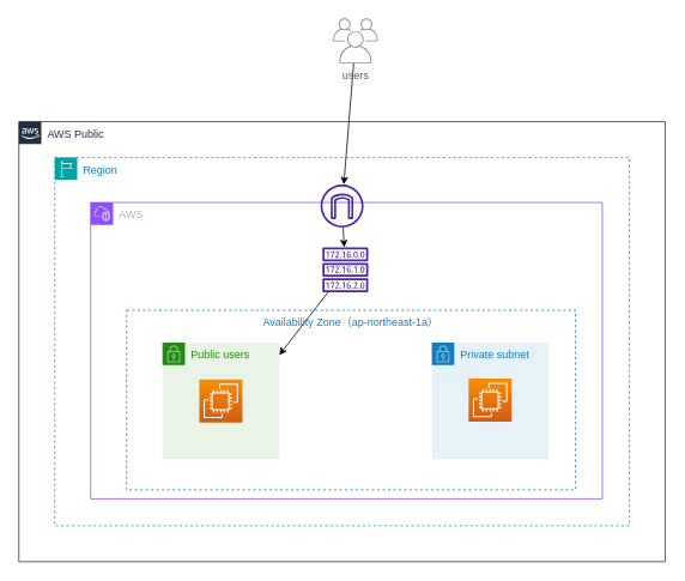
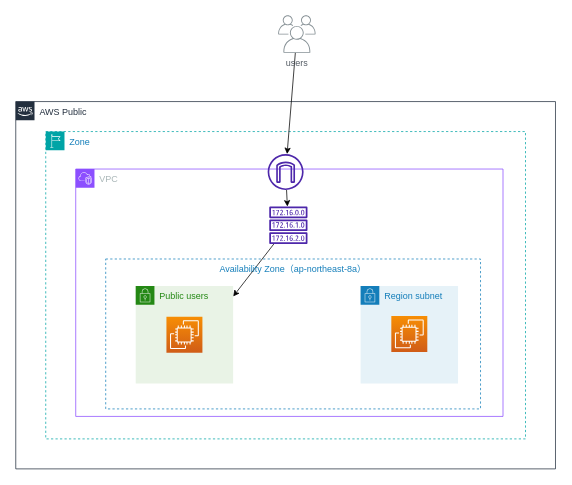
  <mxCell id="0" />
  <mxCell id="1" parent="0" />
  <mxCell id="2" value="AWS Public" style="points=[[0,0],[0.25,0],[0.5,0],[0.75,0],[1,0],[1,0.25],[1,0.5],[1,0.75],[1,1],[0.75,1],[0.5,1],[0.25,1],[0,1],[0,0.75],[0,0.5],[0,0.25]];outlineConnect=0;gradientColor=none;html=1;whiteSpace=wrap;fontSize=12;fontStyle=0;container=1;pointerEvents=0;collapsible=0;recursiveResize=0;shape=mxgraph.aws4.group;grIcon=mxgraph.aws4.group_aws_cloud_alt;strokeColor=#232F3E;fillColor=none;verticalAlign=top;align=left;spacingLeft=30;fontColor=#232F3E;dashed=0;" parent="1" vertex="1"><mxGeometry x="20" y="135" width="720" height="490" as="geometry" /></mxCell>
- <mxCell id="3" value="Region" style="points=[[0,0],[0.25,0],[0.5,0],[0.75,0],[1,0],[1,0.25],[1,0.5],[1,0.75],[1,1],[0.75,1],[0.5,1],[0.25,1],[0,1],[0,0.75],[0,0.5],[0,0.25]];outlineConnect=0;gradientColor=none;html=1;whiteSpace=wrap;fontSize=12;fontStyle=0;container=1;pointerEvents=0;collapsible=0;recursiveResize=0;shape=mxgraph.aws4.group;grIcon=mxgraph.aws4.group_region;strokeColor=#00A4A6;fillColor=none;verticalAlign=top;align=left;spacingLeft=30;fontColor=#147EBA;dashed=1;" parent="2" vertex="1"><mxGeometry x="40" y="40" width="640" height="410" as="geometry" /></mxCell>
- <mxCell id="4" value="AWS" style="points=[[0,0],[0.25,0],[0.5,0],[0.75,0],[1,0],[1,0.25],[1,0.5],[1,0.75],[1,1],[0.75,1],[0.5,1],[0.25,1],[0,1],[0,0.75],[0,0.5],[0,0.25]];outlineConnect=0;gradientColor=none;html=1;whiteSpace=wrap;fontSize=12;fontStyle=0;container=1;pointerEvents=0;collapsible=0;recursiveResize=0;shape=mxgraph.aws4.group;grIcon=mxgraph.aws4.group_vpc2;strokeColor=#8C4FFF;fillColor=none;verticalAlign=top;align=left;spacingLeft=30;fontColor=#AAB7B8;dashed=0;" parent="3" vertex="1"><mxGeometry x="40" y="50" width="570" height="330" as="geometry" /></mxCell>
+ <mxCell id="3" value="Zone" style="points=[[0,0],[0.25,0],[0.5,0],[0.75,0],[1,0],[1,0.25],[1,0.5],[1,0.75],[1,1],[0.75,1],[0.5,1],[0.25,1],[0,1],[0,0.75],[0,0.5],[0,0.25]];outlineConnect=0;gradientColor=none;html=1;whiteSpace=wrap;fontSize=12;fontStyle=0;container=1;pointerEvents=0;collapsible=0;recursiveResize=0;shape=mxgraph.aws4.group;grIcon=mxgraph.aws4.group_region;strokeColor=#00A4A6;fillColor=none;verticalAlign=top;align=left;spacingLeft=30;fontColor=#147EBA;dashed=1;" parent="2" vertex="1"><mxGeometry x="40" y="40" width="640" height="410" as="geometry" /></mxCell>
+ <mxCell id="4" value="VPC" style="points=[[0,0],[0.25,0],[0.5,0],[0.75,0],[1,0],[1,0.25],[1,0.5],[1,0.75],[1,1],[0.75,1],[0.5,1],[0.25,1],[0,1],[0,0.75],[0,0.5],[0,0.25]];outlineConnect=0;gradientColor=none;html=1;whiteSpace=wrap;fontSize=12;fontStyle=0;container=1;pointerEvents=0;collapsible=0;recursiveResize=0;shape=mxgraph.aws4.group;grIcon=mxgraph.aws4.group_vpc2;strokeColor=#8C4FFF;fillColor=none;verticalAlign=top;align=left;spacingLeft=30;fontColor=#AAB7B8;dashed=0;" parent="3" vertex="1"><mxGeometry x="40" y="50" width="570" height="330" as="geometry" /></mxCell>
  <mxCell id="5" style="edgeStyle=none;html=1;entryX=0.34;entryY=0.25;entryDx=0;entryDy=0;entryPerimeter=0;" parent="4" source="6" target="9" edge="1"><mxGeometry relative="1" as="geometry" /></mxCell>
  <mxCell id="6" value="" style="sketch=0;outlineConnect=0;fontColor=#232F3E;gradientColor=none;fillColor=#4D27AA;strokeColor=none;dashed=0;verticalLabelPosition=bottom;verticalAlign=top;align=center;html=1;fontSize=12;fontStyle=0;aspect=fixed;pointerEvents=1;shape=mxgraph.aws4.route_table;" parent="4" vertex="1"><mxGeometry x="258" y="50" width="51.31" height="50" as="geometry" /></mxCell>
  <mxCell id="7" value="Public users" style="points=[[0,0],[0.25,0],[0.5,0],[0.75,0],[1,0],[1,0.25],[1,0.5],[1,0.75],[1,1],[0.75,1],[0.5,1],[0.25,1],[0,1],[0,0.75],[0,0.5],[0,0.25]];outlineConnect=0;gradientColor=none;html=1;whiteSpace=wrap;fontSize=12;fontStyle=0;container=1;pointerEvents=0;collapsible=0;recursiveResize=0;shape=mxgraph.aws4.group;grIcon=mxgraph.aws4.group_security_group;grStroke=0;strokeColor=#248814;fillColor=#E9F3E6;verticalAlign=top;align=left;spacingLeft=30;fontColor=#248814;dashed=0;" parent="4" vertex="1"><mxGeometry x="80" y="156" width="130" height="130" as="geometry" /></mxCell>
- <mxCell id="8" value="Private subnet" style="points=[[0,0],[0.25,0],[0.5,0],[0.75,0],[1,0],[1,0.25],[1,0.5],[1,0.75],[1,1],[0.75,1],[0.5,1],[0.25,1],[0,1],[0,0.75],[0,0.5],[0,0.25]];outlineConnect=0;gradientColor=none;html=1;whiteSpace=wrap;fontSize=12;fontStyle=0;container=1;pointerEvents=0;collapsible=0;recursiveResize=0;shape=mxgraph.aws4.group;grIcon=mxgraph.aws4.group_security_group;grStroke=0;strokeColor=#147EBA;fillColor=#E6F2F8;verticalAlign=top;align=left;spacingLeft=30;fontColor=#147EBA;dashed=0;" parent="4" vertex="1"><mxGeometry x="380" y="156" width="130" height="130" as="geometry" /></mxCell>
- <mxCell id="9" value="Availability Zone（ap-northeast-1a）" style="fillColor=none;strokeColor=#147EBA;dashed=1;verticalAlign=top;fontStyle=0;fontColor=#147EBA;" parent="4" vertex="1"><mxGeometry x="40" y="120" width="500" height="200" as="geometry" /></mxCell>
+ <mxCell id="8" value="Region subnet" style="points=[[0,0],[0.25,0],[0.5,0],[0.75,0],[1,0],[1,0.25],[1,0.5],[1,0.75],[1,1],[0.75,1],[0.5,1],[0.25,1],[0,1],[0,0.75],[0,0.5],[0,0.25]];outlineConnect=0;gradientColor=none;html=1;whiteSpace=wrap;fontSize=12;fontStyle=0;container=1;pointerEvents=0;collapsible=0;recursiveResize=0;shape=mxgraph.aws4.group;grIcon=mxgraph.aws4.group_security_group;grStroke=0;strokeColor=#147EBA;fillColor=#E6F2F8;verticalAlign=top;align=left;spacingLeft=30;fontColor=#147EBA;dashed=0;" parent="4" vertex="1"><mxGeometry x="380" y="156" width="130" height="130" as="geometry" /></mxCell>
+ <mxCell id="9" value="Availability Zone（ap-northeast-8a）" style="fillColor=none;strokeColor=#147EBA;dashed=1;verticalAlign=top;fontStyle=0;fontColor=#147EBA;" parent="4" vertex="1"><mxGeometry x="40" y="120" width="500" height="200" as="geometry" /></mxCell>
  <mxCell id="10" value="" style="sketch=0;points=[[0,0,0],[0.25,0,0],[0.5,0,0],[0.75,0,0],[1,0,0],[0,1,0],[0.25,1,0],[0.5,1,0],[0.75,1,0],[1,1,0],[0,0.25,0],[0,0.5,0],[0,0.75,0],[1,0.25,0],[1,0.5,0],[1,0.75,0]];outlineConnect=0;fontColor=#232F3E;gradientColor=#F78E04;gradientDirection=north;fillColor=#D05C17;strokeColor=#ffffff;dashed=0;verticalLabelPosition=bottom;verticalAlign=top;align=center;html=1;fontSize=12;fontStyle=0;aspect=fixed;shape=mxgraph.aws4.resourceIcon;resIcon=mxgraph.aws4.ec2;" vertex="1" parent="4"><mxGeometry x="121" y="197" width="48" height="48" as="geometry" /></mxCell>
  <mxCell id="11" value="" style="sketch=0;points=[[0,0,0],[0.25,0,0],[0.5,0,0],[0.75,0,0],[1,0,0],[0,1,0],[0.25,1,0],[0.5,1,0],[0.75,1,0],[1,1,0],[0,0.25,0],[0,0.5,0],[0,0.75,0],[1,0.25,0],[1,0.5,0],[1,0.75,0]];outlineConnect=0;fontColor=#232F3E;gradientColor=#F78E04;gradientDirection=north;fillColor=#D05C17;strokeColor=#ffffff;dashed=0;verticalLabelPosition=bottom;verticalAlign=top;align=center;html=1;fontSize=12;fontStyle=0;aspect=fixed;shape=mxgraph.aws4.resourceIcon;resIcon=mxgraph.aws4.ec2;" vertex="1" parent="4"><mxGeometry x="421" y="196" width="48" height="48" as="geometry" /></mxCell>
  <mxCell id="12" value="" style="edgeStyle=none;html=1;" parent="3" source="13" target="6" edge="1"><mxGeometry relative="1" as="geometry" /></mxCell>
  <mxCell id="13" value="" style="sketch=0;outlineConnect=0;fontColor=#232F3E;gradientColor=none;fillColor=#4D27AA;strokeColor=none;dashed=0;verticalLabelPosition=bottom;verticalAlign=top;align=center;html=1;fontSize=12;fontStyle=0;aspect=fixed;pointerEvents=1;shape=mxgraph.aws4.internet_gateway;" parent="3" vertex="1"><mxGeometry x="296" y="30" width="48" height="48" as="geometry" /></mxCell>
  <mxCell id="14" style="edgeStyle=none;html=1;" parent="1" source="15" target="13" edge="1"><mxGeometry relative="1" as="geometry" /></mxCell>
  <mxCell id="15" value="users" style="sketch=0;outlineConnect=0;gradientColor=none;fontColor=#545B64;strokeColor=none;fillColor=#879196;dashed=0;verticalLabelPosition=bottom;verticalAlign=top;align=center;html=1;fontSize=12;fontStyle=0;aspect=fixed;shape=mxgraph.aws4.illustration_users;pointerEvents=1" parent="1" vertex="1"><mxGeometry x="370" y="20" width="50" height="50" as="geometry" /></mxCell>
